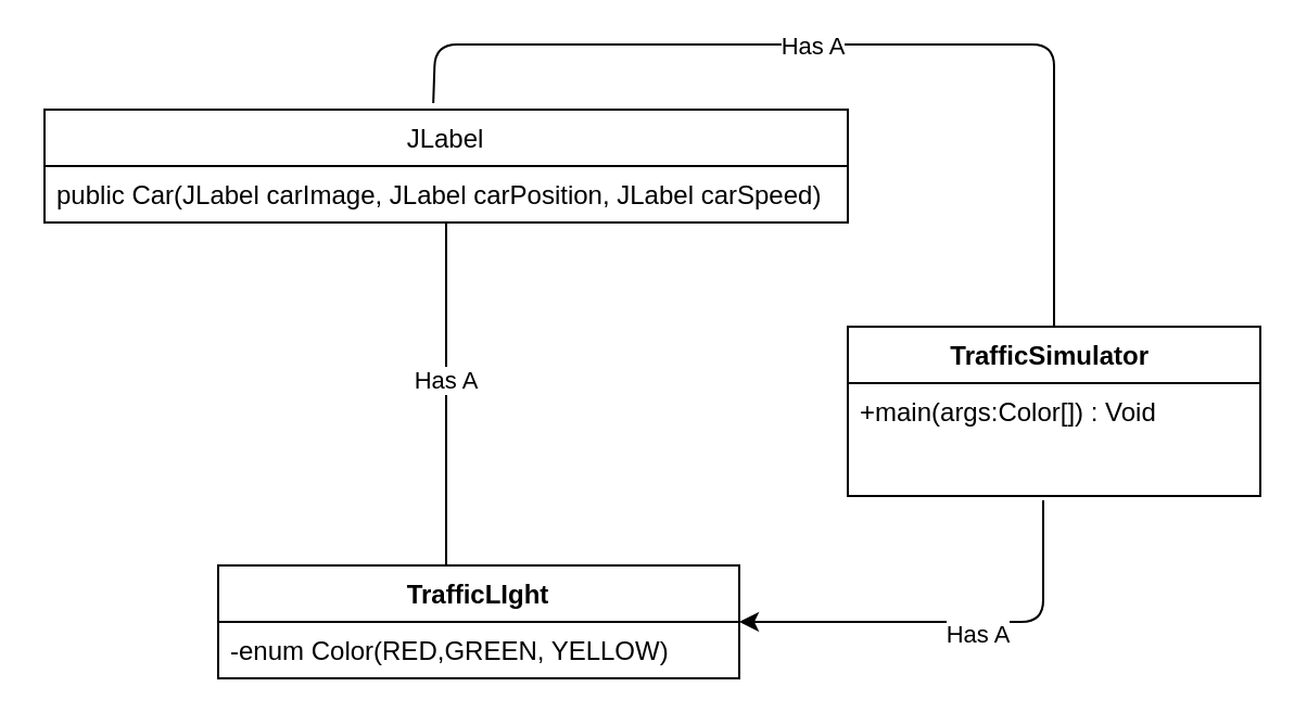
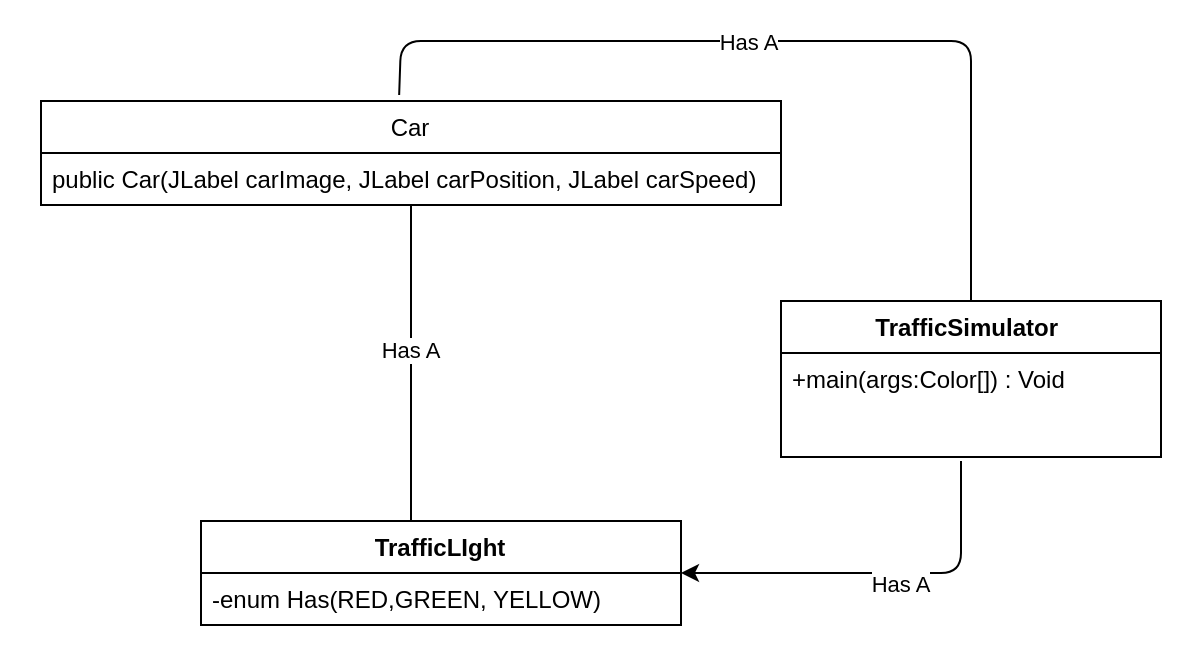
  <mxCell id="0" />
  <mxCell id="1" parent="0" />
  <mxCell id="2" style="edgeStyle=none;html=1;" edge="1" parent="1" source="4"><mxGeometry relative="1" as="geometry"><mxPoint x="205" y="270" as="targetPoint" /></mxGeometry></mxCell>
  <mxCell id="3" value="Has A" style="edgeLabel;html=1;align=center;verticalAlign=middle;resizable=0;points=[];" vertex="1" connectable="0" parent="2"><mxGeometry x="-0.143" y="-1" relative="1" as="geometry"><mxPoint as="offset" /></mxGeometry></mxCell>
- <mxCell id="4" value="JLabel" style="swimlane;fontStyle=0;childLayout=stackLayout;horizontal=1;startSize=26;fillColor=none;horizontalStack=0;resizeParent=1;resizeParentMax=0;resizeLast=0;collapsible=1;marginBottom=0;" parent="1" vertex="1"><mxGeometry x="20" y="50" width="370" height="52" as="geometry" /></mxCell>
+ <mxCell id="4" value="Car" style="swimlane;fontStyle=0;childLayout=stackLayout;horizontal=1;startSize=26;fillColor=none;horizontalStack=0;resizeParent=1;resizeParentMax=0;resizeLast=0;collapsible=1;marginBottom=0;" parent="1" vertex="1"><mxGeometry x="20" y="50" width="370" height="52" as="geometry" /></mxCell>
  <mxCell id="5" value="public Car(JLabel carImage, JLabel carPosition, JLabel carSpeed)" style="text;strokeColor=none;fillColor=none;align=left;verticalAlign=top;spacingLeft=4;spacingRight=4;overflow=hidden;rotatable=0;points=[[0,0.5],[1,0.5]];portConstraint=eastwest;" parent="4" vertex="1"><mxGeometry y="26" width="370" height="26" as="geometry" /></mxCell>
  <mxCell id="6" style="edgeStyle=none;html=1;entryX=0.484;entryY=-0.058;entryDx=0;entryDy=0;entryPerimeter=0;endArrow=none;" edge="1" parent="1" source="8" target="4"><mxGeometry relative="1" as="geometry"><Array as="points"><mxPoint x="485" y="20" /><mxPoint x="350" y="20" /><mxPoint x="200" y="20" /></Array></mxGeometry></mxCell>
  <mxCell id="7" value="Has A" style="edgeLabel;html=1;align=center;verticalAlign=middle;resizable=0;points=[];" vertex="1" connectable="0" parent="6"><mxGeometry x="0.095" relative="1" as="geometry"><mxPoint as="offset" /></mxGeometry></mxCell>
  <mxCell id="8" value="TrafficSimulator " style="swimlane;fontStyle=1;align=center;verticalAlign=top;childLayout=stackLayout;horizontal=1;startSize=26;horizontalStack=0;resizeParent=1;resizeParentMax=0;resizeLast=0;collapsible=1;marginBottom=0;" parent="1" vertex="1"><mxGeometry x="390" y="150" width="190" height="78" as="geometry" /></mxCell>
  <mxCell id="9" value="+main(args:Color[]) : Void" style="text;strokeColor=none;fillColor=none;align=left;verticalAlign=top;spacingLeft=4;spacingRight=4;overflow=hidden;rotatable=0;points=[[0,0.5],[1,0.5]];portConstraint=eastwest;" parent="8" vertex="1"><mxGeometry y="26" width="190" height="52" as="geometry" /></mxCell>
  <mxCell id="10" value="TrafficLIght" style="swimlane;fontStyle=1;align=center;verticalAlign=top;childLayout=stackLayout;horizontal=1;startSize=26;horizontalStack=0;resizeParent=1;resizeParentMax=0;resizeLast=0;collapsible=1;marginBottom=0;" parent="1" vertex="1"><mxGeometry x="100" y="260" width="240" height="52" as="geometry" /></mxCell>
- <mxCell id="11" value="-enum Color(RED,GREEN, YELLOW)" style="text;strokeColor=none;fillColor=none;align=left;verticalAlign=top;spacingLeft=4;spacingRight=4;overflow=hidden;rotatable=0;points=[[0,0.5],[1,0.5]];portConstraint=eastwest;" parent="10" vertex="1"><mxGeometry y="26" width="240" height="26" as="geometry" /></mxCell>
+ <mxCell id="11" value="-enum Has(RED,GREEN, YELLOW)" style="text;strokeColor=none;fillColor=none;align=left;verticalAlign=top;spacingLeft=4;spacingRight=4;overflow=hidden;rotatable=0;points=[[0,0.5],[1,0.5]];portConstraint=eastwest;" parent="10" vertex="1"><mxGeometry y="26" width="240" height="26" as="geometry" /></mxCell>
  <mxCell id="12" style="edgeStyle=none;html=1;entryX=1;entryY=0.5;entryDx=0;entryDy=0;" edge="1" parent="1" target="10"><mxGeometry relative="1" as="geometry"><mxPoint x="480" y="230" as="sourcePoint" /><Array as="points"><mxPoint x="480" y="286" /></Array></mxGeometry></mxCell>
  <mxCell id="13" value="Has A" style="edgeLabel;html=1;align=center;verticalAlign=middle;resizable=0;points=[];" vertex="1" connectable="0" parent="12"><mxGeometry x="-0.112" y="5" relative="1" as="geometry"><mxPoint as="offset" /></mxGeometry></mxCell>
